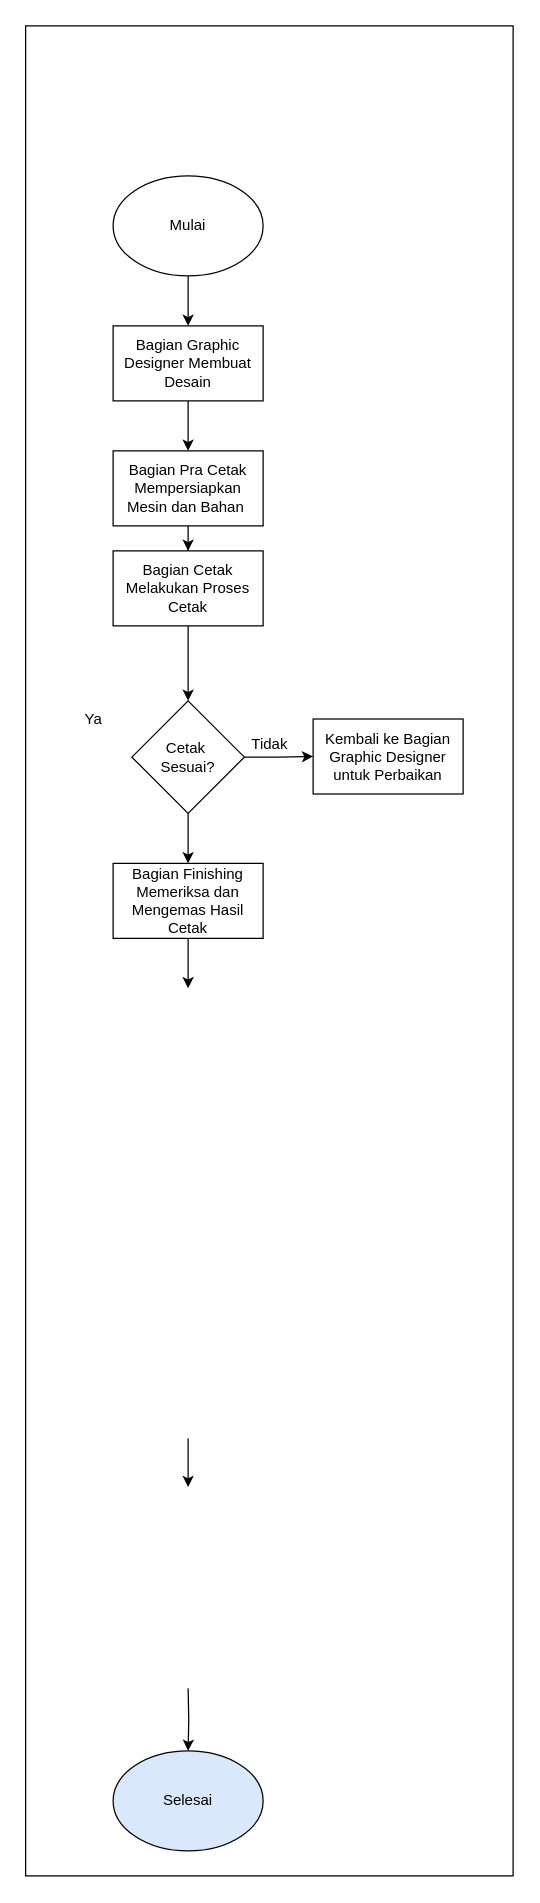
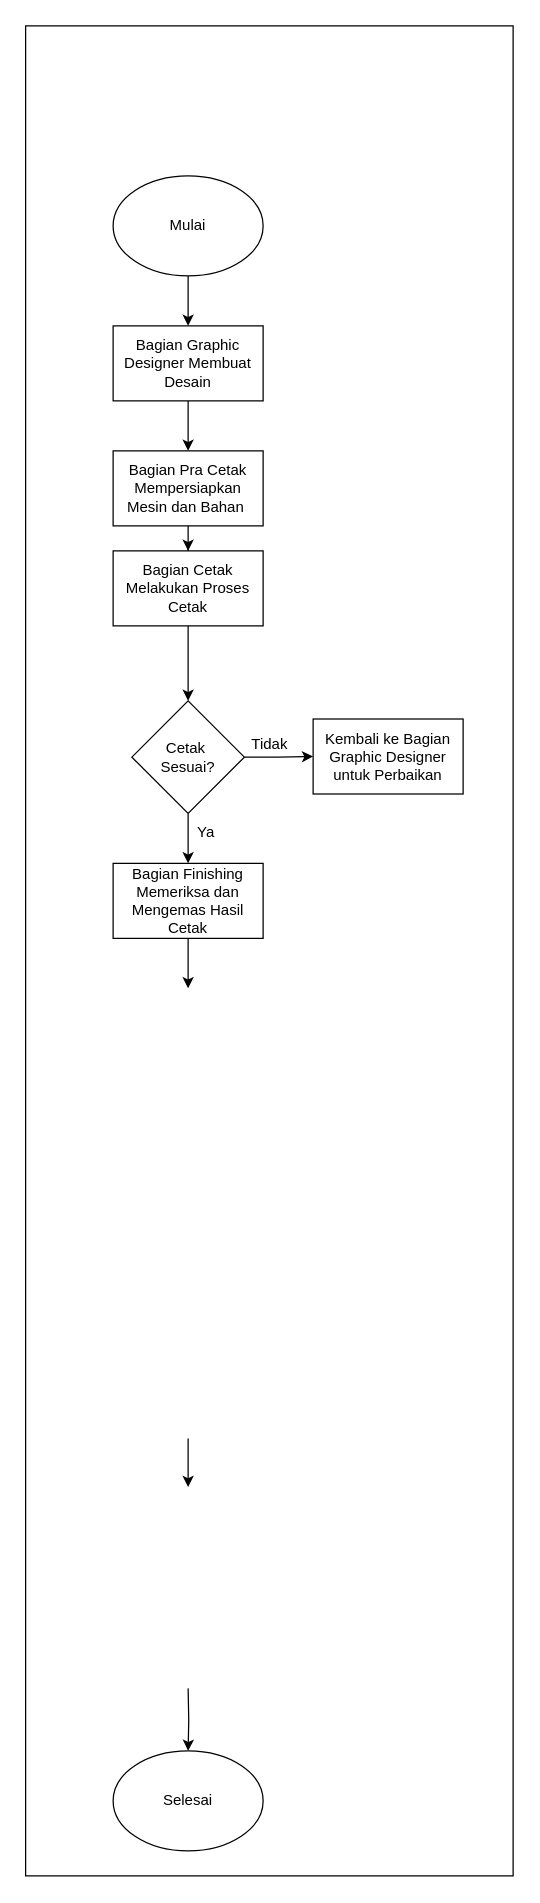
  <mxCell id="0" />
  <mxCell id="1" parent="0" />
  <mxCell id="2" value="" style="rounded=0;whiteSpace=wrap;html=1;" vertex="1" parent="1"><mxGeometry x="20" y="20" width="390" height="1480" as="geometry" /></mxCell>
  <mxCell id="3" value="Mulai" style="ellipse;whiteSpace=wrap;html=1;" vertex="1" parent="1"><mxGeometry x="90" y="140" width="120" height="80" as="geometry" /></mxCell>
  <mxCell id="4" value="" style="edgeStyle=orthogonalEdgeStyle;rounded=0;orthogonalLoop=1;jettySize=auto;html=1;exitX=0.5;exitY=1;exitDx=0;exitDy=0;" edge="1" parent="1" source="3" target="6"><mxGeometry relative="1" as="geometry"><mxPoint x="150" y="220" as="sourcePoint" /></mxGeometry></mxCell>
  <mxCell id="5" value="" style="edgeStyle=orthogonalEdgeStyle;rounded=0;orthogonalLoop=1;jettySize=auto;html=1;" edge="1" parent="1" source="6" target="8"><mxGeometry relative="1" as="geometry" /></mxCell>
  <mxCell id="6" value="Bagian Graphic Designer Membuat Desain" style="whiteSpace=wrap;html=1;" vertex="1" parent="1"><mxGeometry x="90" y="260" width="120" height="60" as="geometry" /></mxCell>
  <mxCell id="7" value="" style="edgeStyle=orthogonalEdgeStyle;rounded=0;orthogonalLoop=1;jettySize=auto;html=1;" edge="1" parent="1" source="8" target="10"><mxGeometry relative="1" as="geometry" /></mxCell>
  <mxCell id="8" value="Bagian Pra Cetak Mempersiapkan Mesin dan Bahan&amp;nbsp;" style="whiteSpace=wrap;html=1;" vertex="1" parent="1"><mxGeometry x="90" y="360" width="120" height="60" as="geometry" /></mxCell>
  <mxCell id="9" value="" style="edgeStyle=orthogonalEdgeStyle;rounded=0;orthogonalLoop=1;jettySize=auto;html=1;" edge="1" parent="1" source="10" target="13"><mxGeometry relative="1" as="geometry" /></mxCell>
  <mxCell id="10" value="Bagian Cetak Melakukan Proses Cetak" style="whiteSpace=wrap;html=1;" vertex="1" parent="1"><mxGeometry x="90" y="440" width="120" height="60" as="geometry" /></mxCell>
  <mxCell id="11" value="" style="edgeStyle=orthogonalEdgeStyle;rounded=0;orthogonalLoop=1;jettySize=auto;html=1;" edge="1" parent="1" source="13" target="14"><mxGeometry relative="1" as="geometry" /></mxCell>
  <mxCell id="12" value="" style="edgeStyle=orthogonalEdgeStyle;rounded=0;orthogonalLoop=1;jettySize=auto;html=1;" edge="1" parent="1" source="13" target="17"><mxGeometry relative="1" as="geometry" /></mxCell>
  <mxCell id="13" value="Cetak&amp;nbsp;&lt;div&gt;Sesuai? &lt;/div&gt;" style="rhombus;whiteSpace=wrap;html=1;" vertex="1" parent="1"><mxGeometry x="105" y="560" width="90" height="90" as="geometry" /></mxCell>
  <mxCell id="14" value="Kembali ke Bagian Graphic Designer untuk Perbaikan" style="whiteSpace=wrap;html=1;" vertex="1" parent="1"><mxGeometry x="250" y="574.5" width="120" height="60" as="geometry" /></mxCell>
  <mxCell id="15" value="Tidak" style="text;html=1;align=center;verticalAlign=middle;resizable=0;points=[];autosize=1;strokeColor=none;fillColor=none;" vertex="1" parent="1"><mxGeometry x="190" y="580" width="50" height="30" as="geometry" /></mxCell>
  <mxCell id="16" value="" style="edgeStyle=orthogonalEdgeStyle;rounded=0;orthogonalLoop=1;jettySize=auto;html=1;" edge="1" parent="1" source="17"><mxGeometry relative="1" as="geometry"><mxPoint x="150" y="790" as="targetPoint" /></mxGeometry></mxCell>
  <mxCell id="17" value="Bagian Finishing Memeriksa dan Mengemas Hasil Cetak" style="whiteSpace=wrap;html=1;" vertex="1" parent="1"><mxGeometry x="90" y="690" width="120" height="60" as="geometry" /></mxCell>
- <mxCell id="18" value="Ya" style="text;html=1;align=center;verticalAlign=middle;resizable=0;points=[];autosize=1;strokeColor=none;fillColor=none;" vertex="1" parent="1"><mxGeometry x="54" y="560" width="40" height="30" as="geometry" /></mxCell>
+ <mxCell id="18" value="Ya" style="text;html=1;align=center;verticalAlign=middle;resizable=0;points=[];autosize=1;strokeColor=none;fillColor=none;" vertex="1" parent="1"><mxGeometry x="144" y="650" width="40" height="30" as="geometry" /></mxCell>
  <mxCell id="19" value="" style="edgeStyle=orthogonalEdgeStyle;rounded=0;orthogonalLoop=1;jettySize=auto;html=1;" edge="1" parent="1"><mxGeometry relative="1" as="geometry"><mxPoint x="150" y="850" as="sourcePoint" /></mxGeometry></mxCell>
  <mxCell id="20" value="" style="edgeStyle=orthogonalEdgeStyle;rounded=0;orthogonalLoop=1;jettySize=auto;html=1;" edge="1" parent="1"><mxGeometry relative="1" as="geometry"><mxPoint x="150" y="950" as="sourcePoint" /></mxGeometry></mxCell>
  <mxCell id="21" value="" style="edgeStyle=orthogonalEdgeStyle;rounded=0;orthogonalLoop=1;jettySize=auto;html=1;" edge="1" parent="1"><mxGeometry relative="1" as="geometry"><mxPoint x="150" y="1050" as="sourcePoint" /></mxGeometry></mxCell>
  <mxCell id="22" value="" style="edgeStyle=orthogonalEdgeStyle;rounded=0;orthogonalLoop=1;jettySize=auto;html=1;" edge="1" parent="1"><mxGeometry relative="1" as="geometry"><mxPoint x="150" y="1150" as="sourcePoint" /><mxPoint x="150" y="1189" as="targetPoint" /></mxGeometry></mxCell>
  <mxCell id="23" style="edgeStyle=orthogonalEdgeStyle;rounded=0;orthogonalLoop=1;jettySize=auto;html=1;exitX=0.5;exitY=1;exitDx=0;exitDy=0;" edge="1" parent="1"><mxGeometry relative="1" as="geometry"><mxPoint x="150" y="1150" as="sourcePoint" /><mxPoint x="150" y="1150" as="targetPoint" /></mxGeometry></mxCell>
  <mxCell id="24" style="edgeStyle=orthogonalEdgeStyle;rounded=0;orthogonalLoop=1;jettySize=auto;html=1;" edge="1" parent="1" target="25"><mxGeometry relative="1" as="geometry"><mxPoint x="150" y="1350" as="sourcePoint" /></mxGeometry></mxCell>
- <mxCell id="25" value="Selesai" style="ellipse;whiteSpace=wrap;html=1;fillColor=#dae8fc;" vertex="1" parent="1"><mxGeometry x="90" y="1400" width="120" height="80" as="geometry" /></mxCell>
+ <mxCell id="25" value="Selesai" style="ellipse;whiteSpace=wrap;html=1;" vertex="1" parent="1"><mxGeometry x="90" y="1400" width="120" height="80" as="geometry" /></mxCell>
